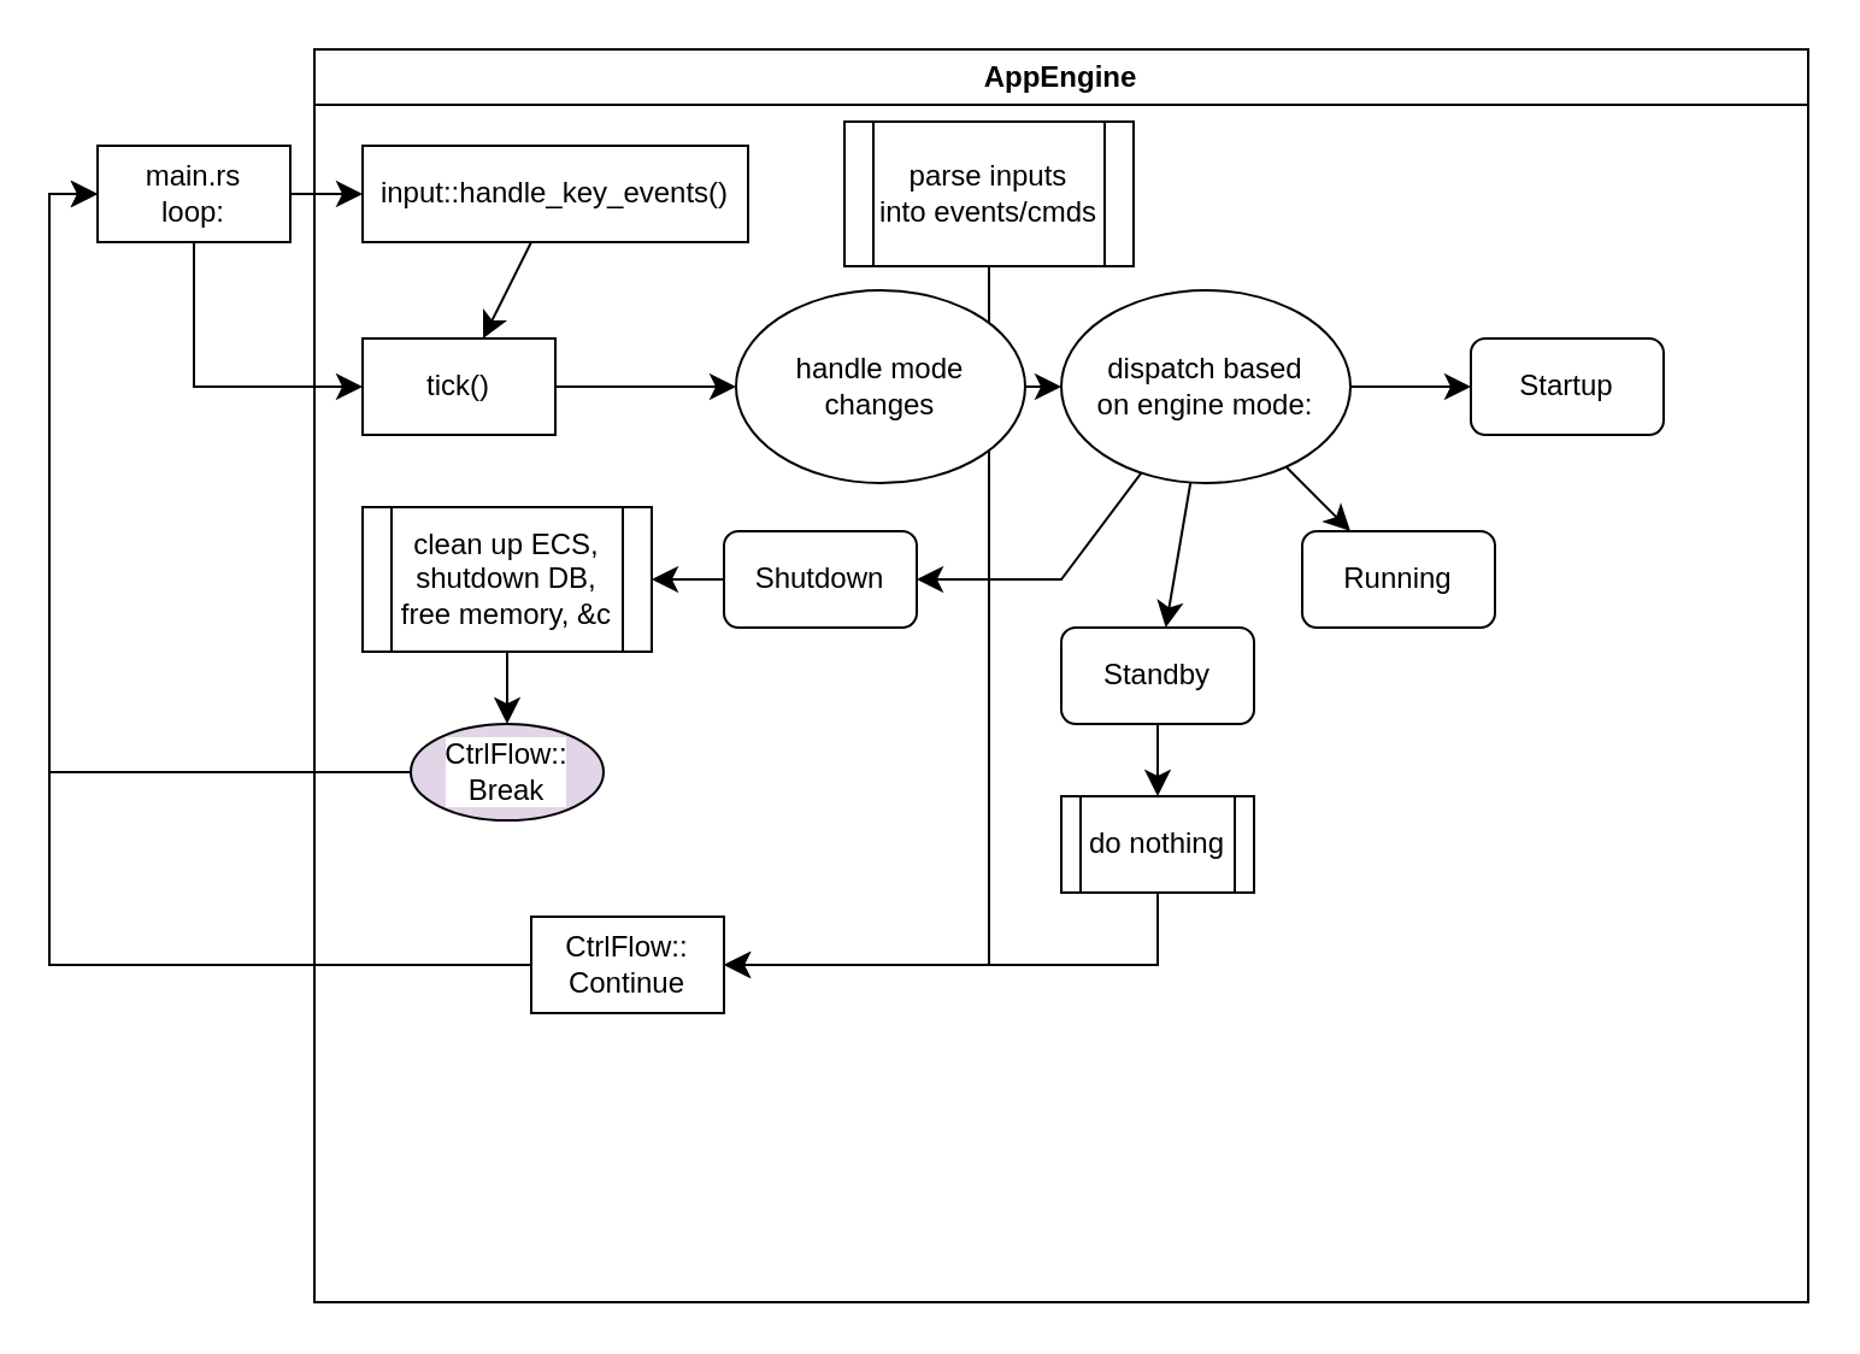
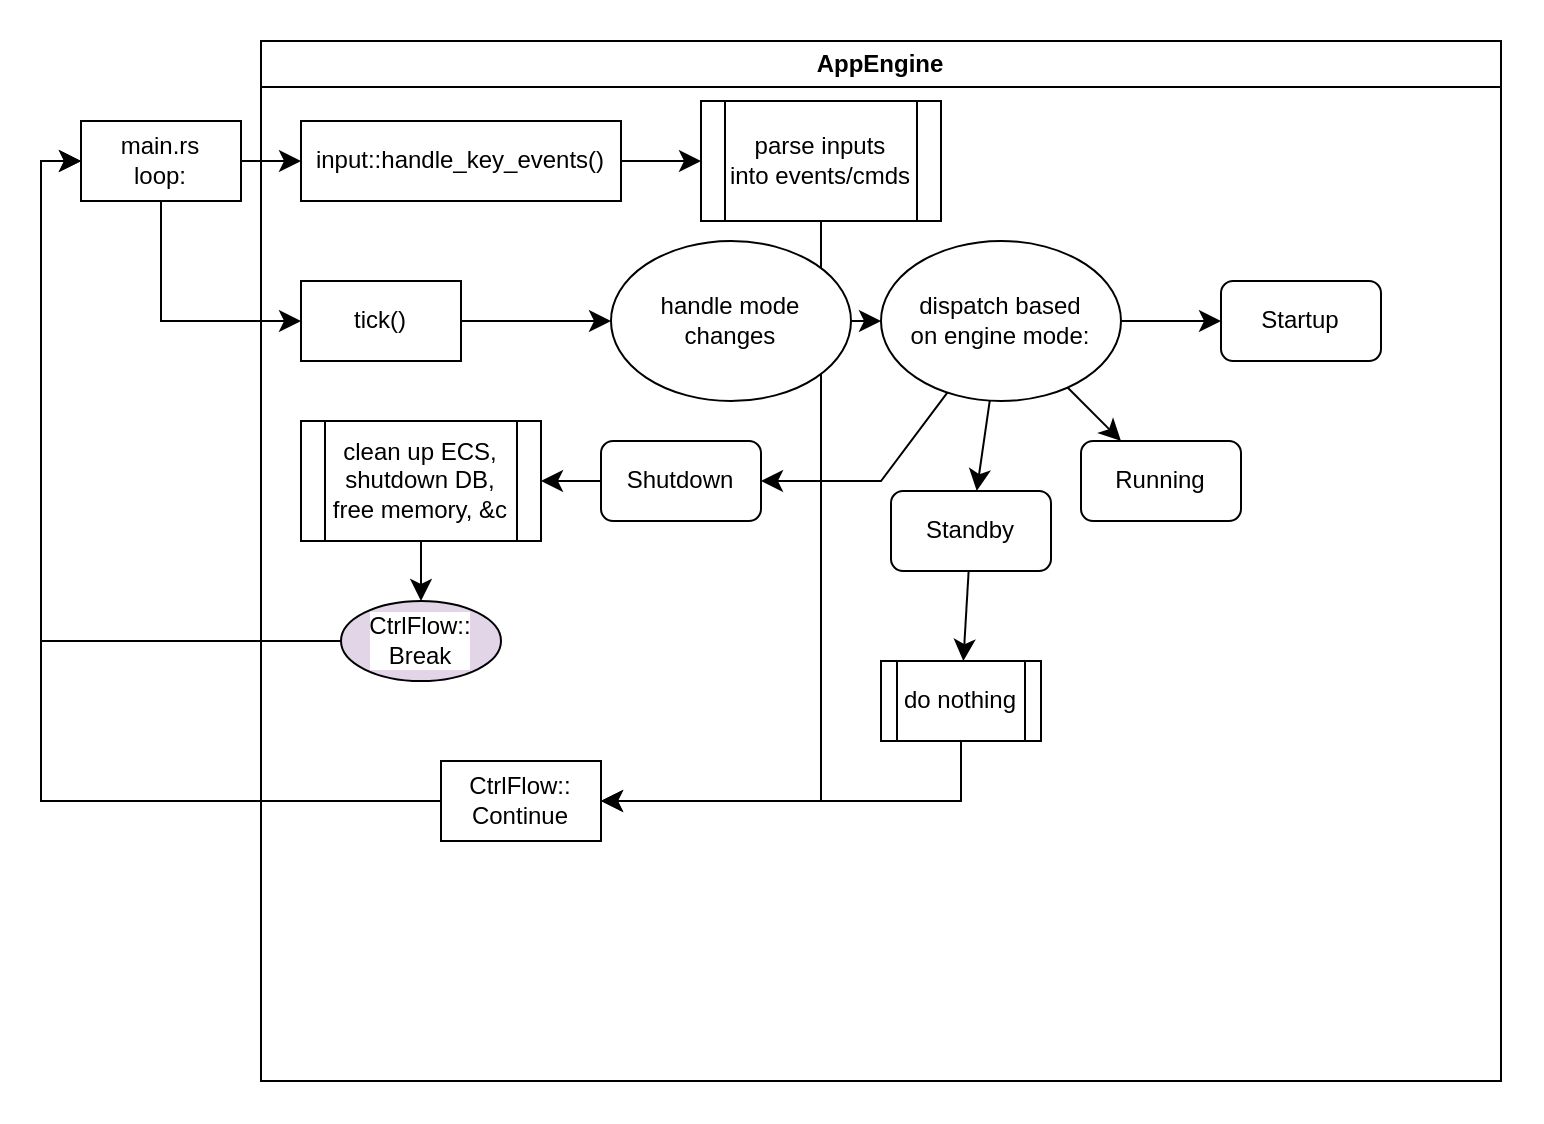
  <mxCell id="0" />
  <mxCell id="1" parent="0" />
  <mxCell id="2" style="edgeStyle=none;curved=1;rounded=0;orthogonalLoop=1;jettySize=auto;html=1;fontSize=12;startSize=8;endSize=8;" edge="1" parent="1" source="4" target="7"><mxGeometry relative="1" as="geometry" /></mxCell>
  <mxCell id="3" style="edgeStyle=none;curved=0;rounded=0;orthogonalLoop=1;jettySize=auto;html=1;fontSize=12;startSize=8;endSize=8;" edge="1" parent="1" source="4" target="8"><mxGeometry relative="1" as="geometry"><Array as="points"><mxPoint x="80" y="160" /></Array></mxGeometry></mxCell>
  <mxCell id="4" value="&lt;div&gt;main.rs&lt;/div&gt;loop:" style="rounded=0;whiteSpace=wrap;html=1;" vertex="1" parent="1"><mxGeometry x="40" y="60" width="80" height="40" as="geometry" /></mxCell>
  <mxCell id="5" value="AppEngine" style="swimlane;whiteSpace=wrap;html=1;" vertex="1" parent="1"><mxGeometry x="130" y="20" width="620" height="520" as="geometry" /></mxCell>
  <mxCell id="6" style="edgeStyle=none;shape=connector;curved=0;rounded=0;orthogonalLoop=1;jettySize=auto;html=1;strokeColor=default;align=center;verticalAlign=middle;fontFamily=Helvetica;fontSize=12;fontColor=default;labelBackgroundColor=default;startSize=8;endArrow=classic;endSize=8;jumpStyle=none;" edge="1" parent="5" source="29" target="28"><mxGeometry relative="1" as="geometry"><Array as="points"><mxPoint x="280" y="380" /></Array></mxGeometry></mxCell>
  <mxCell id="7" value="input::handle_key_events()" style="rounded=0;whiteSpace=wrap;html=1;" vertex="1" parent="5"><mxGeometry x="20" y="40" width="160" height="40" as="geometry" /></mxCell>
  <mxCell id="8" value="tick()" style="rounded=0;whiteSpace=wrap;html=1;" vertex="1" parent="5"><mxGeometry x="20" y="120" width="80" height="40" as="geometry" /></mxCell>
  <mxCell id="9" value="&lt;div&gt;handle mode&lt;/div&gt;&lt;div&gt;changes&lt;/div&gt;" style="ellipse;whiteSpace=wrap;html=1;fontFamily=Helvetica;fontSize=12;fontColor=default;labelBackgroundColor=default;" vertex="1" parent="5"><mxGeometry x="175" y="100" width="120" height="80" as="geometry" /></mxCell>
  <mxCell id="10" style="edgeStyle=none;shape=connector;curved=0;rounded=0;orthogonalLoop=1;jettySize=auto;html=1;strokeColor=default;align=center;verticalAlign=middle;fontFamily=Helvetica;fontSize=12;fontColor=default;labelBackgroundColor=default;startSize=8;endArrow=classic;endSize=8;" edge="1" parent="5" source="8" target="9"><mxGeometry relative="1" as="geometry" /></mxCell>
  <mxCell id="11" value="&lt;div&gt;dispatch based&lt;/div&gt;&lt;div&gt;on engine mode:&lt;/div&gt;" style="ellipse;whiteSpace=wrap;html=1;" vertex="1" parent="5"><mxGeometry x="310" y="100" width="120" height="80" as="geometry" /></mxCell>
  <mxCell id="12" style="edgeStyle=none;shape=connector;curved=0;rounded=0;orthogonalLoop=1;jettySize=auto;html=1;strokeColor=default;align=center;verticalAlign=middle;fontFamily=Helvetica;fontSize=12;fontColor=default;labelBackgroundColor=default;startSize=8;endArrow=classic;endSize=8;" edge="1" parent="5" source="9" target="11"><mxGeometry relative="1" as="geometry" /></mxCell>
  <mxCell id="13" value="Startup" style="rounded=1;whiteSpace=wrap;html=1;fontFamily=Helvetica;fontSize=12;fontColor=default;labelBackgroundColor=default;" vertex="1" parent="5"><mxGeometry x="480" y="120" width="80" height="40" as="geometry" /></mxCell>
  <mxCell id="14" style="edgeStyle=none;shape=connector;curved=0;rounded=0;orthogonalLoop=1;jettySize=auto;html=1;strokeColor=default;align=center;verticalAlign=middle;fontFamily=Helvetica;fontSize=12;fontColor=default;labelBackgroundColor=default;startSize=8;endArrow=classic;endSize=8;" edge="1" parent="5" source="11" target="13"><mxGeometry relative="1" as="geometry" /></mxCell>
  <mxCell id="15" value="&lt;div&gt;Running&lt;/div&gt;" style="rounded=1;whiteSpace=wrap;html=1;fontFamily=Helvetica;fontSize=12;fontColor=default;labelBackgroundColor=default;" vertex="1" parent="5"><mxGeometry x="410" y="200" width="80" height="40" as="geometry" /></mxCell>
  <mxCell id="16" style="edgeStyle=none;shape=connector;curved=0;rounded=0;orthogonalLoop=1;jettySize=auto;html=1;strokeColor=default;align=center;verticalAlign=middle;fontFamily=Helvetica;fontSize=12;fontColor=default;labelBackgroundColor=default;startSize=8;endArrow=classic;endSize=8;" edge="1" parent="5" source="11" target="15"><mxGeometry relative="1" as="geometry" /></mxCell>
  <mxCell id="17" style="edgeStyle=none;shape=connector;curved=0;rounded=0;orthogonalLoop=1;jettySize=auto;html=1;strokeColor=default;align=center;verticalAlign=middle;fontFamily=Helvetica;fontSize=12;fontColor=default;labelBackgroundColor=default;startSize=8;endArrow=classic;endSize=8;" edge="1" parent="5" source="18" target="27"><mxGeometry relative="1" as="geometry" /></mxCell>
- <mxCell id="18" value="Standby" style="rounded=1;whiteSpace=wrap;html=1;fontFamily=Helvetica;fontSize=12;fontColor=default;labelBackgroundColor=default;" vertex="1" parent="5"><mxGeometry x="310" y="240" width="80" height="40" as="geometry" /></mxCell>
+ <mxCell id="18" value="Standby" style="rounded=1;whiteSpace=wrap;html=1;fontFamily=Helvetica;fontSize=12;fontColor=default;labelBackgroundColor=default;" vertex="1" parent="5"><mxGeometry x="315" y="225" width="80" height="40" as="geometry" /></mxCell>
  <mxCell id="19" style="edgeStyle=none;shape=connector;curved=0;rounded=0;orthogonalLoop=1;jettySize=auto;html=1;strokeColor=default;align=center;verticalAlign=middle;fontFamily=Helvetica;fontSize=12;fontColor=default;labelBackgroundColor=default;startSize=8;endArrow=classic;endSize=8;" edge="1" parent="5" source="11" target="18"><mxGeometry relative="1" as="geometry" /></mxCell>
  <mxCell id="20" value="Shutdown" style="rounded=1;whiteSpace=wrap;html=1;fontFamily=Helvetica;fontSize=12;fontColor=default;labelBackgroundColor=default;" vertex="1" parent="5"><mxGeometry x="170" y="200" width="80" height="40" as="geometry" /></mxCell>
  <mxCell id="21" style="edgeStyle=none;shape=connector;curved=0;rounded=0;orthogonalLoop=1;jettySize=auto;html=1;strokeColor=default;align=center;verticalAlign=middle;fontFamily=Helvetica;fontSize=12;fontColor=default;labelBackgroundColor=default;startSize=8;endArrow=classic;endSize=8;" edge="1" parent="5" source="11" target="20"><mxGeometry relative="1" as="geometry"><Array as="points"><mxPoint x="310" y="220" /></Array></mxGeometry></mxCell>
  <mxCell id="22" value="&lt;div&gt;clean up ECS,&lt;/div&gt;&lt;div&gt;shutdown DB,&lt;/div&gt;&lt;div&gt;free memory, &amp;amp;c&lt;/div&gt;" style="shape=process;whiteSpace=wrap;html=1;backgroundOutline=1;fontFamily=Helvetica;fontSize=12;fontColor=default;labelBackgroundColor=default;" vertex="1" parent="5"><mxGeometry x="20" y="190" width="120" height="60" as="geometry" /></mxCell>
  <mxCell id="23" style="edgeStyle=none;shape=connector;curved=0;rounded=0;orthogonalLoop=1;jettySize=auto;html=1;strokeColor=default;align=center;verticalAlign=middle;fontFamily=Helvetica;fontSize=12;fontColor=default;labelBackgroundColor=default;startSize=8;endArrow=classic;endSize=8;" edge="1" parent="5" source="20" target="22"><mxGeometry relative="1" as="geometry" /></mxCell>
  <mxCell id="24" value="CtrlFlow::&lt;br&gt;Break" style="ellipse;whiteSpace=wrap;html=1;fontFamily=Helvetica;fontSize=12;fontColor=default;labelBackgroundColor=default;fillColor=#e1d5e7;" vertex="1" parent="5"><mxGeometry x="40" y="280" width="80" height="40" as="geometry" /></mxCell>
  <mxCell id="25" style="edgeStyle=none;shape=connector;curved=0;rounded=0;orthogonalLoop=1;jettySize=auto;html=1;strokeColor=default;align=center;verticalAlign=middle;fontFamily=Helvetica;fontSize=12;fontColor=default;labelBackgroundColor=default;startSize=8;endArrow=classic;endSize=8;" edge="1" parent="5" source="22" target="24"><mxGeometry relative="1" as="geometry" /></mxCell>
  <mxCell id="26" style="edgeStyle=none;shape=connector;curved=0;rounded=0;orthogonalLoop=1;jettySize=auto;html=1;strokeColor=default;align=center;verticalAlign=middle;fontFamily=Helvetica;fontSize=12;fontColor=default;labelBackgroundColor=default;startSize=8;endArrow=classic;endSize=8;" edge="1" parent="5" source="27" target="28"><mxGeometry relative="1" as="geometry"><Array as="points"><mxPoint x="350" y="380" /></Array></mxGeometry></mxCell>
  <mxCell id="27" value="do nothing" style="shape=process;whiteSpace=wrap;html=1;backgroundOutline=1;fontFamily=Helvetica;fontSize=12;fontColor=default;labelBackgroundColor=default;" vertex="1" parent="5"><mxGeometry x="310" y="310" width="80" height="40" as="geometry" /></mxCell>
  <mxCell id="28" value="&lt;div&gt;CtrlFlow::&lt;/div&gt;&lt;div&gt;Continue&lt;/div&gt;" style="whiteSpace=wrap;html=1;fontFamily=Helvetica;fontSize=12;fontColor=default;labelBackgroundColor=default;rounded=0;" vertex="1" parent="5"><mxGeometry x="90" y="360" width="80" height="40" as="geometry" /></mxCell>
  <mxCell id="29" value="&lt;div&gt;parse inputs&lt;/div&gt;&lt;div&gt;into events/cmds&lt;/div&gt;" style="shape=process;whiteSpace=wrap;html=1;backgroundOutline=1;" vertex="1" parent="5"><mxGeometry x="220" y="30" width="120" height="60" as="geometry" /></mxCell>
- <mxCell id="30" style="edgeStyle=none;curved=1;rounded=0;orthogonalLoop=1;jettySize=auto;html=1;fontSize=12;startSize=8;endSize=8;" edge="1" parent="5" source="7" target="8"><mxGeometry relative="1" as="geometry" /></mxCell>
+ <mxCell id="30" style="edgeStyle=none;curved=1;rounded=0;orthogonalLoop=1;jettySize=auto;html=1;fontSize=12;startSize=8;endSize=8;" edge="1" parent="5" source="7" target="29"><mxGeometry relative="1" as="geometry" /></mxCell>
  <mxCell id="31" style="edgeStyle=none;shape=connector;curved=0;rounded=0;orthogonalLoop=1;jettySize=auto;html=1;strokeColor=default;align=center;verticalAlign=middle;fontFamily=Helvetica;fontSize=12;fontColor=default;labelBackgroundColor=default;startSize=8;endArrow=classic;endSize=8;" edge="1" parent="1" source="24" target="4"><mxGeometry relative="1" as="geometry"><Array as="points"><mxPoint x="20" y="320" /><mxPoint x="20" y="80" /></Array></mxGeometry></mxCell>
  <mxCell id="32" style="edgeStyle=none;shape=connector;curved=0;rounded=0;orthogonalLoop=1;jettySize=auto;html=1;strokeColor=default;align=center;verticalAlign=middle;fontFamily=Helvetica;fontSize=12;fontColor=default;labelBackgroundColor=default;startSize=8;endArrow=classic;endSize=8;" edge="1" parent="1" source="28" target="4"><mxGeometry relative="1" as="geometry"><Array as="points"><mxPoint x="20" y="400" /><mxPoint x="20" y="80" /></Array></mxGeometry></mxCell>
